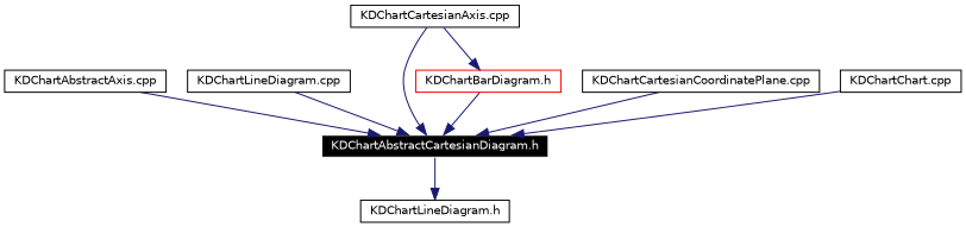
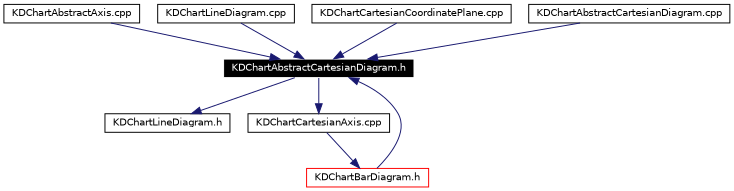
  digraph {
    node [color=black fontname=Helvetica fontsize=10 shape=record]
    edge [color=midnightblue fontname=Helvetica fontsize=10 labelfontname=Helvetica labelfontsize=10 style=solid]
    n1 [color=white fillcolor=black fontcolor=white height=0.2 label="KDChartAbstractCartesianDiagram.h" style=filled width=0.4]
    n2 [height=0.2 label="KDChartLineDiagram.h" width=0.4]
    n3 [height=0.2 label="KDChartAbstractAxis.cpp" width=0.4]
    n4 [height=0.2 label="KDChartLineDiagram.cpp" width=0.4]
    n5 [color=red height=0.2 label="KDChartBarDiagram.h" width=0.4]
    n6 [height=0.2 label="KDChartCartesianAxis.cpp" width=0.4]
    n7 [height=0.2 label="KDChartCartesianCoordinatePlane.cpp" width=0.4]
-   n8 [height=0.2 label="KDChartChart.cpp" width=0.4]
+   n8 [height=0.2 label="KDChartAbstractCartesianDiagram.cpp" width=0.4]
    n1 -> n2
    n3 -> n1
    n4 -> n1
    n5 -> n1
-   n6 -> n1
+   n1 -> n6
    n6 -> n5
    n7 -> n1
    n8 -> n1
  }
